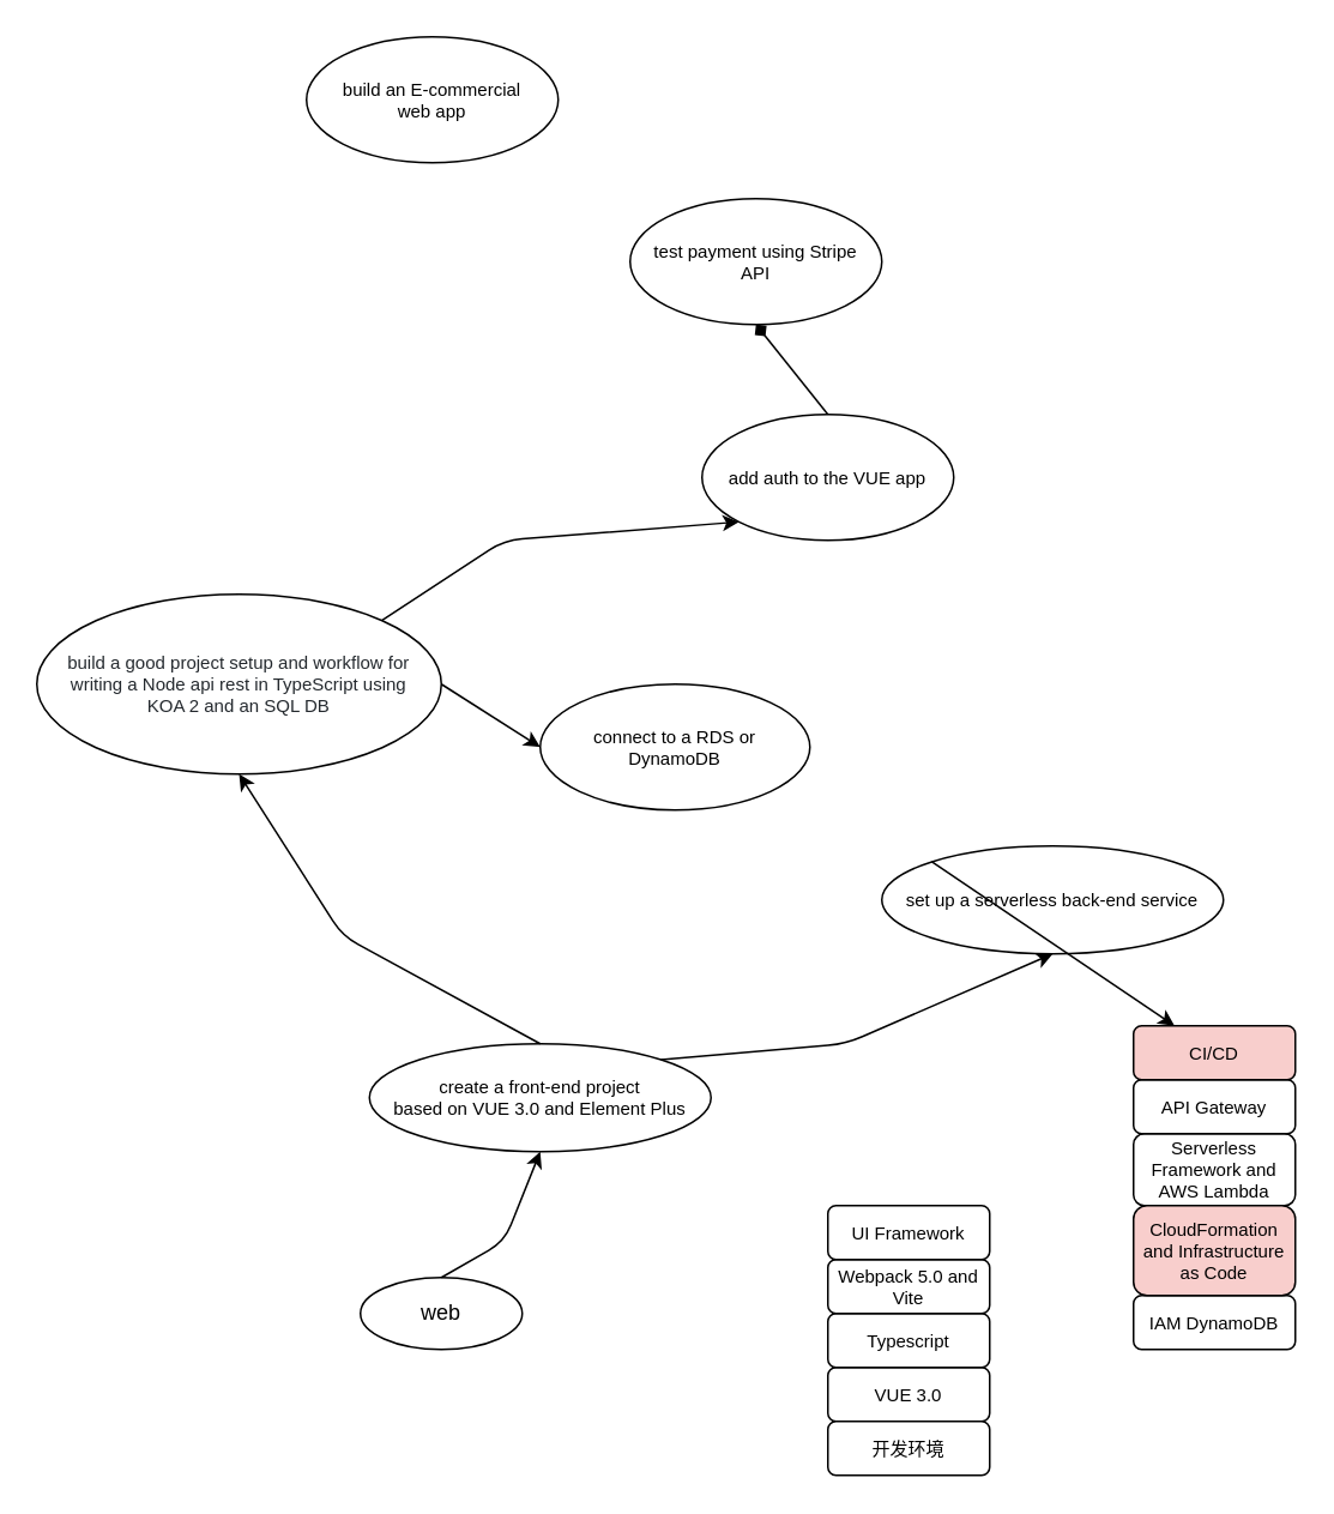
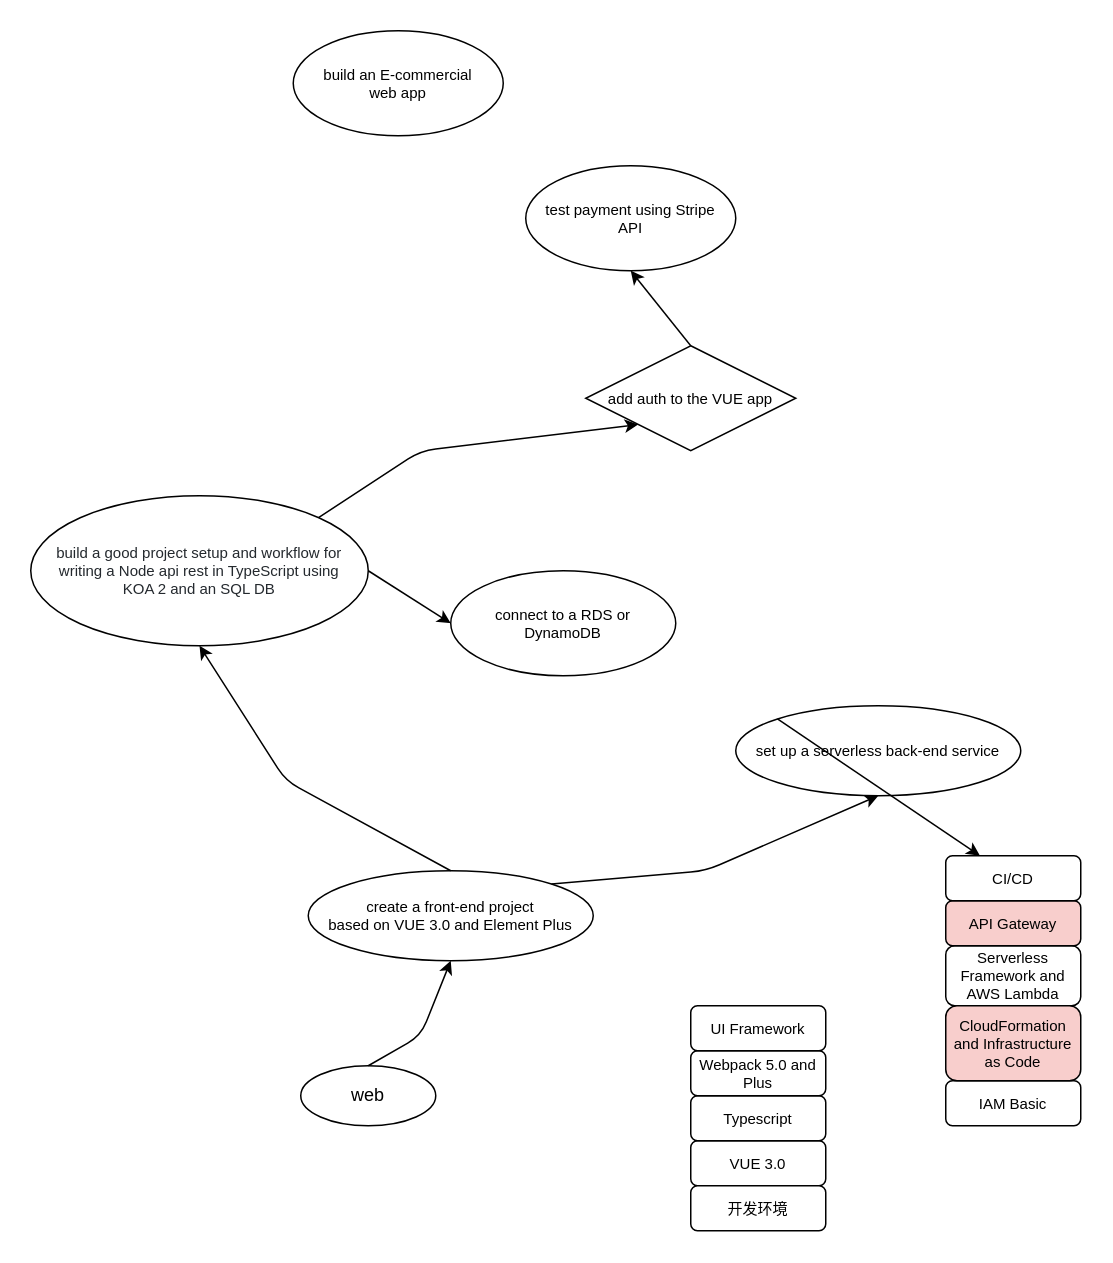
  <mxCell id="0" />
  <mxCell id="1" parent="0" />
  <mxCell id="2" value="web" style="ellipse;whiteSpace=wrap;html=1;" vertex="1" parent="1"><mxGeometry x="200" y="710" width="90" height="40" as="geometry" /></mxCell>
  <mxCell id="3" value="create a front-end project&lt;br style=&quot;font-size: 10px&quot;&gt;based on VUE 3.0 and Element Plus" style="ellipse;whiteSpace=wrap;html=1;fontSize=10;" vertex="1" parent="1"><mxGeometry x="205" y="580" width="190" height="60" as="geometry" /></mxCell>
  <mxCell id="4" value="set up a serverless back-end service" style="ellipse;whiteSpace=wrap;html=1;fontSize=10;" vertex="1" parent="1"><mxGeometry x="490" y="470" width="190" height="60" as="geometry" /></mxCell>
  <mxCell id="5" value="&lt;span style=&quot;color: rgb(36 , 41 , 46) ; font-size: 10px ; background-color: rgb(255 , 255 , 255)&quot;&gt;build a good project setup and workflow for writing a Node api rest in TypeScript using KOA 2 and an SQL DB&lt;/span&gt;" style="ellipse;whiteSpace=wrap;html=1;fontSize=10;spacingTop=0;spacingLeft=10;spacingRight=10;" vertex="1" parent="1"><mxGeometry x="20" y="330" width="225" height="100" as="geometry" /></mxCell>
  <mxCell id="6" value="" style="endArrow=classic;html=1;fontSize=10;entryX=0.5;entryY=1;entryDx=0;entryDy=0;exitX=0.5;exitY=0;exitDx=0;exitDy=0;" edge="1" parent="1" source="2" target="3"><mxGeometry width="50" height="50" relative="1" as="geometry"><mxPoint x="80" y="490" as="sourcePoint" /><mxPoint x="130" y="440" as="targetPoint" /><Array as="points"><mxPoint x="280" y="690" /></Array></mxGeometry></mxCell>
  <mxCell id="7" value="" style="endArrow=classic;html=1;fontSize=10;entryX=0.5;entryY=1;entryDx=0;entryDy=0;exitX=1;exitY=0;exitDx=0;exitDy=0;" edge="1" parent="1" source="3" target="4"><mxGeometry width="50" height="50" relative="1" as="geometry"><mxPoint x="80" y="490" as="sourcePoint" /><mxPoint x="130" y="440" as="targetPoint" /><Array as="points"><mxPoint x="470" y="580" /></Array></mxGeometry></mxCell>
  <mxCell id="8" value="" style="endArrow=classic;html=1;fontSize=10;entryX=0.5;entryY=1;entryDx=0;entryDy=0;exitX=0.5;exitY=0;exitDx=0;exitDy=0;" edge="1" parent="1" source="3" target="5"><mxGeometry width="50" height="50" relative="1" as="geometry"><mxPoint x="80" y="490" as="sourcePoint" /><mxPoint x="130" y="440" as="targetPoint" /><Array as="points"><mxPoint x="190" y="520" /></Array></mxGeometry></mxCell>
- <mxCell id="9" value="add auth to the VUE app" style="ellipse;whiteSpace=wrap;html=1;fontSize=10;" vertex="1" parent="1"><mxGeometry x="390" y="230" width="140" height="70" as="geometry" /></mxCell>
+ <mxCell id="9" value="add auth to the VUE app" style="rhombus;whiteSpace=wrap;html=1;fontSize=10;" vertex="1" parent="1"><mxGeometry x="390" y="230" width="140" height="70" as="geometry" /></mxCell>
  <mxCell id="10" value="" style="endArrow=classic;html=1;fontSize=10;entryX=0;entryY=1;entryDx=0;entryDy=0;exitX=1;exitY=0;exitDx=0;exitDy=0;" edge="1" parent="1" source="5" target="9"><mxGeometry width="50" height="50" relative="1" as="geometry"><mxPoint x="330" y="470" as="sourcePoint" /><mxPoint x="380" y="420" as="targetPoint" /><Array as="points"><mxPoint x="280" y="300" /></Array></mxGeometry></mxCell>
  <mxCell id="11" value="test payment using Stripe API" style="ellipse;whiteSpace=wrap;html=1;fontSize=10;spacingLeft=10;spacingRight=10;" vertex="1" parent="1"><mxGeometry x="350" y="110" width="140" height="70" as="geometry" /></mxCell>
- <mxCell id="12" value="" style="endArrow=diamond;html=1;fontSize=10;entryX=0.5;entryY=1;entryDx=0;entryDy=0;exitX=0.5;exitY=0;exitDx=0;exitDy=0;" edge="1" parent="1" source="9" target="11"><mxGeometry width="50" height="50" relative="1" as="geometry"><mxPoint x="340" y="530" as="sourcePoint" /><mxPoint x="390" y="480" as="targetPoint" /></mxGeometry></mxCell>
- <mxCell id="13" value="build an E-commercial web app" style="ellipse;whiteSpace=wrap;html=1;fontSize=10;spacingLeft=10;spacingRight=10;" vertex="1" parent="1"><mxGeometry x="170" y="20" width="140" height="70" as="geometry" /></mxCell>
+ <mxCell id="12" value="" style="endArrow=classic;html=1;fontSize=10;entryX=0.5;entryY=1;entryDx=0;entryDy=0;exitX=0.5;exitY=0;exitDx=0;exitDy=0;" edge="1" parent="1" source="9" target="11"><mxGeometry width="50" height="50" relative="1" as="geometry"><mxPoint x="340" y="530" as="sourcePoint" /><mxPoint x="390" y="480" as="targetPoint" /></mxGeometry></mxCell>
+ <mxCell id="13" value="build an E-commercial web app" style="ellipse;whiteSpace=wrap;html=1;fontSize=10;spacingLeft=10;spacingRight=10;" vertex="1" parent="1"><mxGeometry x="195" y="20" width="140" height="70" as="geometry" /></mxCell>
  <mxCell id="14" value="connect to a RDS or DynamoDB" style="ellipse;whiteSpace=wrap;html=1;fontSize=10;spacingLeft=10;spacingRight=10;" vertex="1" parent="1"><mxGeometry x="300" y="380" width="150" height="70" as="geometry" /></mxCell>
  <mxCell id="15" value="" style="endArrow=classic;html=1;fontSize=10;exitX=1;exitY=0.5;exitDx=0;exitDy=0;entryX=0;entryY=0.5;entryDx=0;entryDy=0;" edge="1" parent="1" source="5" target="14"><mxGeometry width="50" height="50" relative="1" as="geometry"><mxPoint x="470" y="380" as="sourcePoint" /><mxPoint x="520" y="330" as="targetPoint" /></mxGeometry></mxCell>
  <mxCell id="16" value="" style="endArrow=classic;html=1;fontSize=10;exitX=0;exitY=0;exitDx=0;exitDy=0;" edge="1" parent="1" source="4" target="26"><mxGeometry width="50" height="50" relative="1" as="geometry"><mxPoint x="470" y="380" as="sourcePoint" /><mxPoint x="520" y="330" as="targetPoint" /></mxGeometry></mxCell>
  <mxCell id="17" value="VUE 3.0" style="rounded=1;whiteSpace=wrap;html=1;fontSize=10;" vertex="1" parent="1"><mxGeometry x="460" y="760" width="90" height="30" as="geometry" /></mxCell>
  <mxCell id="18" value="Typescript" style="rounded=1;whiteSpace=wrap;html=1;fontSize=10;" vertex="1" parent="1"><mxGeometry x="460" y="730" width="90" height="30" as="geometry" /></mxCell>
  <mxCell id="19" value="开发环境" style="rounded=1;whiteSpace=wrap;html=1;fontSize=10;" vertex="1" parent="1"><mxGeometry x="460" y="790" width="90" height="30" as="geometry" /></mxCell>
- <mxCell id="20" value="Webpack 5.0 and Vite" style="rounded=1;whiteSpace=wrap;html=1;fontSize=10;" vertex="1" parent="1"><mxGeometry x="460" y="700" width="90" height="30" as="geometry" /></mxCell>
+ <mxCell id="20" value="Webpack 5.0 and Plus" style="rounded=1;whiteSpace=wrap;html=1;fontSize=10;" vertex="1" parent="1"><mxGeometry x="460" y="700" width="90" height="30" as="geometry" /></mxCell>
  <mxCell id="21" value="UI Framework" style="rounded=1;whiteSpace=wrap;html=1;fontSize=10;" vertex="1" parent="1"><mxGeometry x="460" y="670" width="90" height="30" as="geometry" /></mxCell>
  <mxCell id="22" value="Serverless Framework and AWS Lambda" style="rounded=1;whiteSpace=wrap;html=1;fontSize=10;" vertex="1" parent="1"><mxGeometry x="630" y="630" width="90" height="40" as="geometry" /></mxCell>
- <mxCell id="23" value="IAM DynamoDB" style="rounded=1;whiteSpace=wrap;html=1;fontSize=10;" vertex="1" parent="1"><mxGeometry x="630" y="720" width="90" height="30" as="geometry" /></mxCell>
+ <mxCell id="23" value="IAM Basic" style="rounded=1;whiteSpace=wrap;html=1;fontSize=10;" vertex="1" parent="1"><mxGeometry x="630" y="720" width="90" height="30" as="geometry" /></mxCell>
  <mxCell id="24" value="CloudFormation and Infrastructure as Code" style="rounded=1;whiteSpace=wrap;html=1;fontSize=10;fillColor=#f8cecc;" vertex="1" parent="1"><mxGeometry x="630" y="670" width="90" height="50" as="geometry" /></mxCell>
- <mxCell id="25" value="API Gateway" style="rounded=1;whiteSpace=wrap;html=1;fontSize=10;" vertex="1" parent="1"><mxGeometry x="630" y="600" width="90" height="30" as="geometry" /></mxCell>
- <mxCell id="26" value="CI/CD" style="rounded=1;whiteSpace=wrap;html=1;fontSize=10;fillColor=#f8cecc;" vertex="1" parent="1"><mxGeometry x="630" y="570" width="90" height="30" as="geometry" /></mxCell>
+ <mxCell id="25" value="API Gateway" style="rounded=1;whiteSpace=wrap;html=1;fontSize=10;fillColor=#f8cecc;" vertex="1" parent="1"><mxGeometry x="630" y="600" width="90" height="30" as="geometry" /></mxCell>
+ <mxCell id="26" value="CI/CD" style="rounded=1;whiteSpace=wrap;html=1;fontSize=10;" vertex="1" parent="1"><mxGeometry x="630" y="570" width="90" height="30" as="geometry" /></mxCell>
